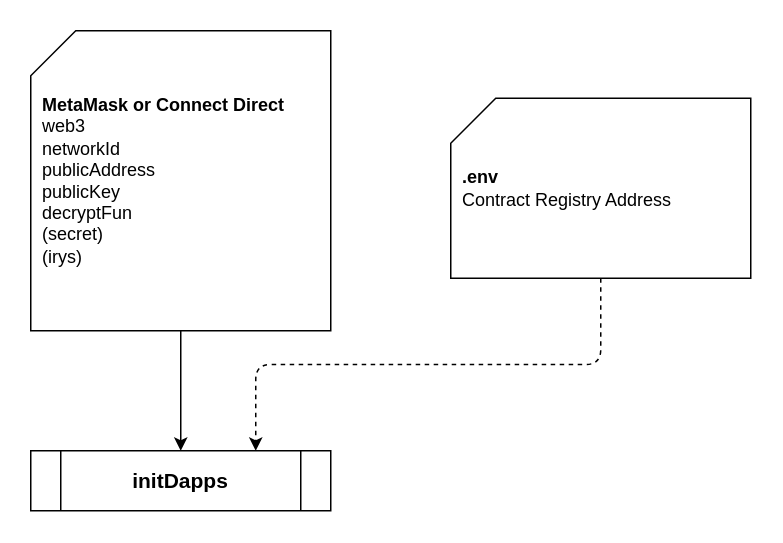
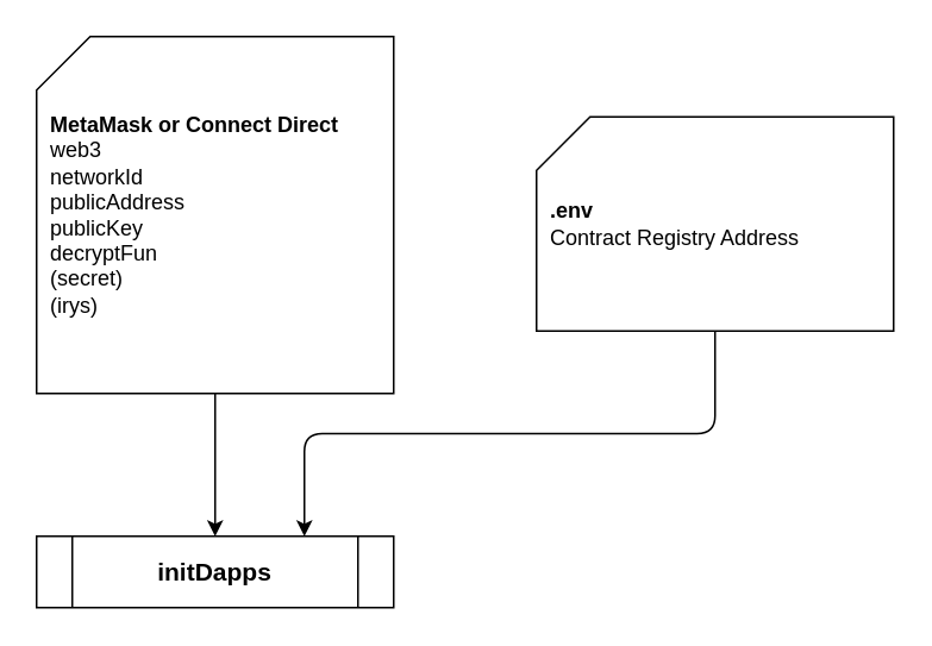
  <mxCell id="0" />
  <mxCell id="1" parent="0" />
  <mxCell id="2" value="initDapps" style="shape=process;whiteSpace=wrap;html=1;backgroundOutline=1;fontSize=14;fontStyle=1" parent="1" vertex="1"><mxGeometry x="20" y="300" width="200" height="40" as="geometry" /></mxCell>
  <mxCell id="3" value="&lt;b&gt;.env&lt;br&gt;&lt;/b&gt;Contract Registry Address" style="shape=card;whiteSpace=wrap;html=1;align=left;spacingTop=6;spacingLeft=6;spacingBottom=6;spacingRight=6;" parent="1" vertex="1"><mxGeometry x="300" y="65" width="200" height="120" as="geometry" /></mxCell>
  <mxCell id="4" value="&lt;b&gt;MetaMask or Connect Direct&lt;br&gt;&lt;/b&gt;&lt;span style=&quot;text-align: center&quot;&gt;web3&lt;br&gt;networkId&lt;br&gt;publicAddress&lt;/span&gt;&lt;br style=&quot;text-align: center&quot;&gt;&lt;span style=&quot;text-align: center&quot;&gt;publicKey&lt;/span&gt;&lt;br style=&quot;text-align: center&quot;&gt;&lt;span style=&quot;text-align: center&quot;&gt;decryptFun&lt;br&gt;(secret)&lt;br&gt;(irys)&lt;br&gt;&lt;/span&gt;" style="shape=card;whiteSpace=wrap;html=1;align=left;spacingTop=6;spacingLeft=6;spacingBottom=6;spacingRight=6;" parent="1" vertex="1"><mxGeometry x="20" y="20" width="200" height="200" as="geometry" /></mxCell>
  <mxCell id="5" value="" style="endArrow=classic;html=1;exitX=0.5;exitY=1;exitDx=0;exitDy=0;exitPerimeter=0;entryX=0.5;entryY=0;entryDx=0;entryDy=0;" parent="1" source="4" target="2" edge="1"><mxGeometry width="50" height="50" relative="1" as="geometry"><mxPoint x="320" y="380" as="sourcePoint" /><mxPoint x="120" y="260" as="targetPoint" /></mxGeometry></mxCell>
- <mxCell id="6" value="" style="endArrow=classic;html=1;exitX=0.5;exitY=1;exitDx=0;exitDy=0;exitPerimeter=0;entryX=0.75;entryY=0;entryDx=0;entryDy=0;edgeStyle=orthogonalEdgeStyle;dashed=1;" parent="1" source="3" target="2" edge="1"><mxGeometry width="50" height="50" relative="1" as="geometry"><mxPoint x="130" y="230" as="sourcePoint" /><mxPoint x="170" y="260" as="targetPoint" /></mxGeometry></mxCell>
+ <mxCell id="6" value="" style="endArrow=classic;html=1;exitX=0.5;exitY=1;exitDx=0;exitDy=0;exitPerimeter=0;entryX=0.75;entryY=0;entryDx=0;entryDy=0;edgeStyle=orthogonalEdgeStyle;" parent="1" source="3" target="2" edge="1"><mxGeometry width="50" height="50" relative="1" as="geometry"><mxPoint x="130" y="230" as="sourcePoint" /><mxPoint x="170" y="260" as="targetPoint" /></mxGeometry></mxCell>
